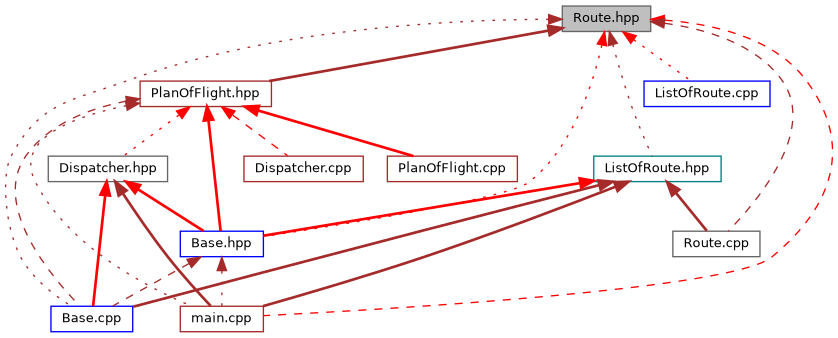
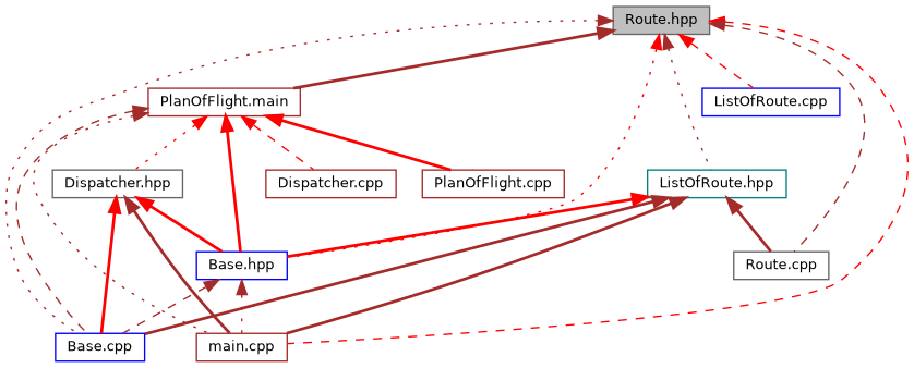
  digraph {
    node [color=brown fillcolor=white fontname=Helvetica fontsize=10 shape=record style=filled]
    edge [color=brown dir=back fontname=Helvetica fontsize=10 labelfontname=Helvetica labelfontsize=10 style=bold]
    n1 [color=gray40 fillcolor=grey75 fontcolor=black height=0.2 label="Route.hpp" width=0.4]
    n2 [color=blue height=0.2 label="Base.cpp" width=0.4]
    n3 [color=teal height=0.2 label="ListOfRoute.hpp" width=0.4]
    n4 [color=blue height=0.2 label="Base.hpp" width=0.4]
    n5 [height=0.2 label="main.cpp" width=0.4]
    n6 [color=blue height=0.2 label="ListOfRoute.cpp" width=0.4]
-   n7 [height=0.2 label="PlanOfFlight.hpp" width=0.4]
+   n7 [height=0.2 label="PlanOfFlight.main" width=0.4]
    n8 [color=gray40 height=0.2 label="Route.cpp" width=0.4]
    n9 [height=0.2 label="PlanOfFlight.cpp" width=0.4]
    n10 [color=gray40 height=0.2 label="Dispatcher.hpp" width=0.4]
    n11 [height=0.2 label="Dispatcher.cpp" width=0.4]
    n1 -> n2 [style=dotted]
    n1 -> n3 [style=dotted]
    n1 -> n4 [color=red style=dotted]
    n1 -> n5 [color=red style=dashed]
-   n1 -> n6 [color=red style=dotted]
+   n1 -> n6 [color=red style=dashed]
    n1 -> n7
    n1 -> n8 [style=dashed]
    n3 -> n2
    n3 -> n4 [color=red]
    n3 -> n5
    n3 -> n8
    n4 -> n2 [style=dashed]
    n4 -> n5 [style=dotted]
    n7 -> n2 [style=dashed]
    n7 -> n4 [color=red]
    n7 -> n5 [style=dotted]
    n7 -> n9 [color=red]
    n7 -> n10 [color=red style=dotted]
    n7 -> n11 [color=red style=dashed]
    n10 -> n2 [color=red]
    n10 -> n4 [color=red]
    n10 -> n5
  }
